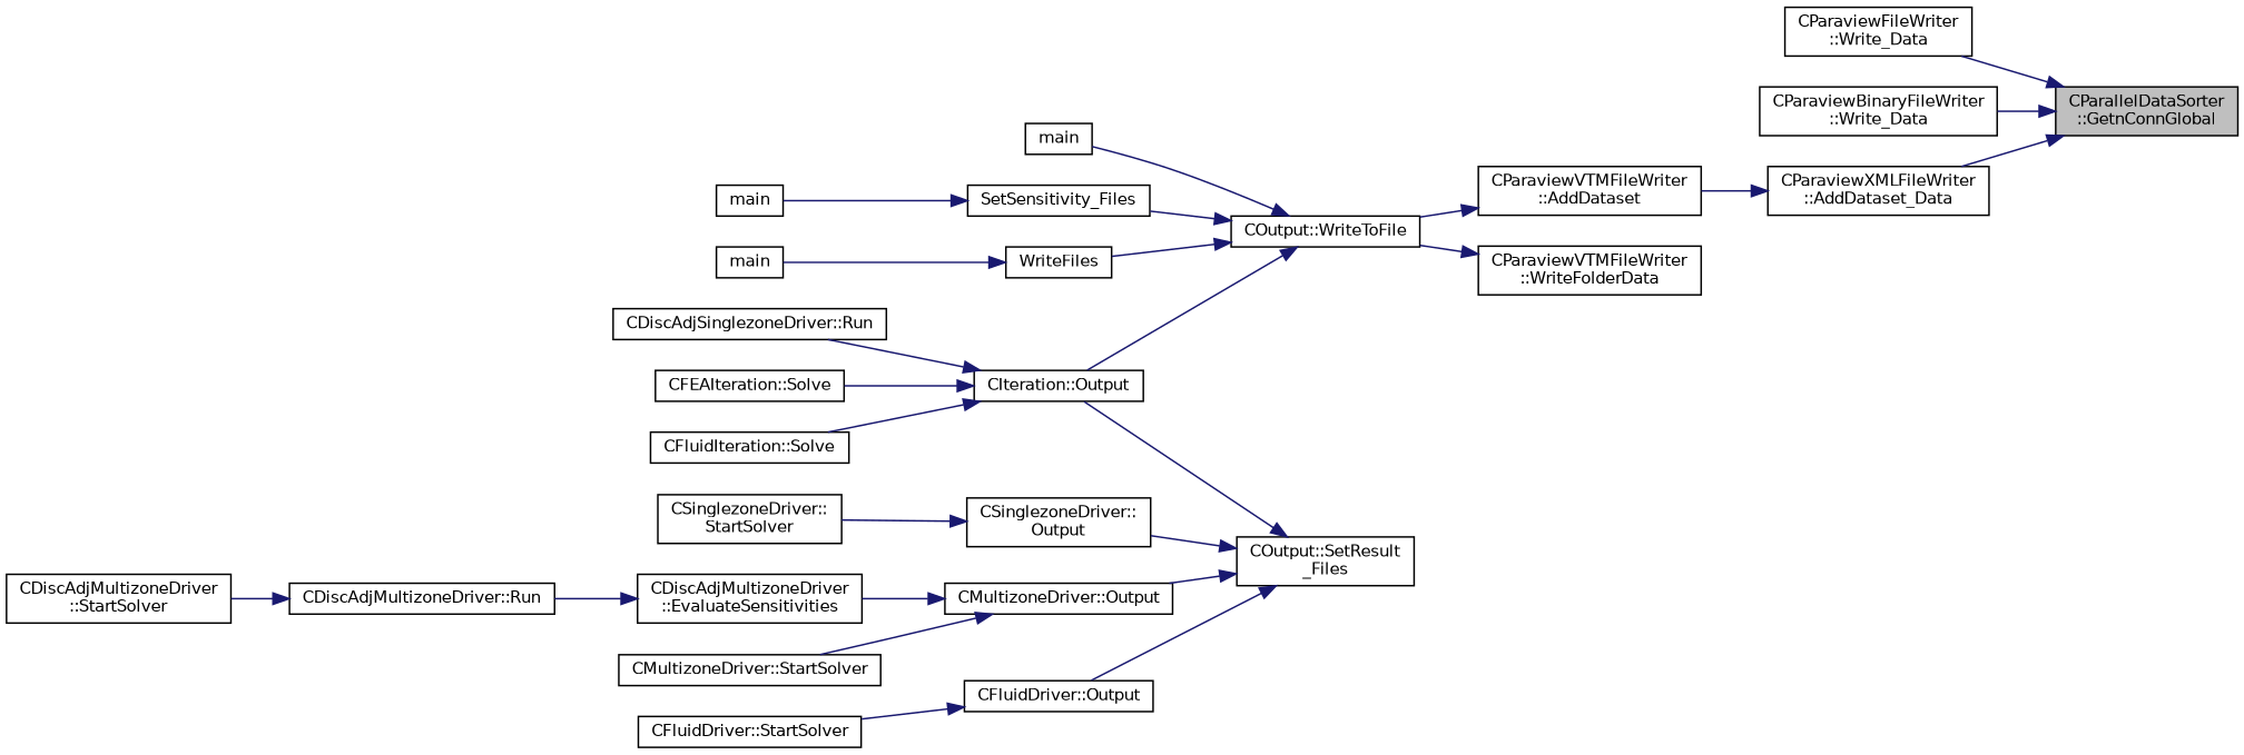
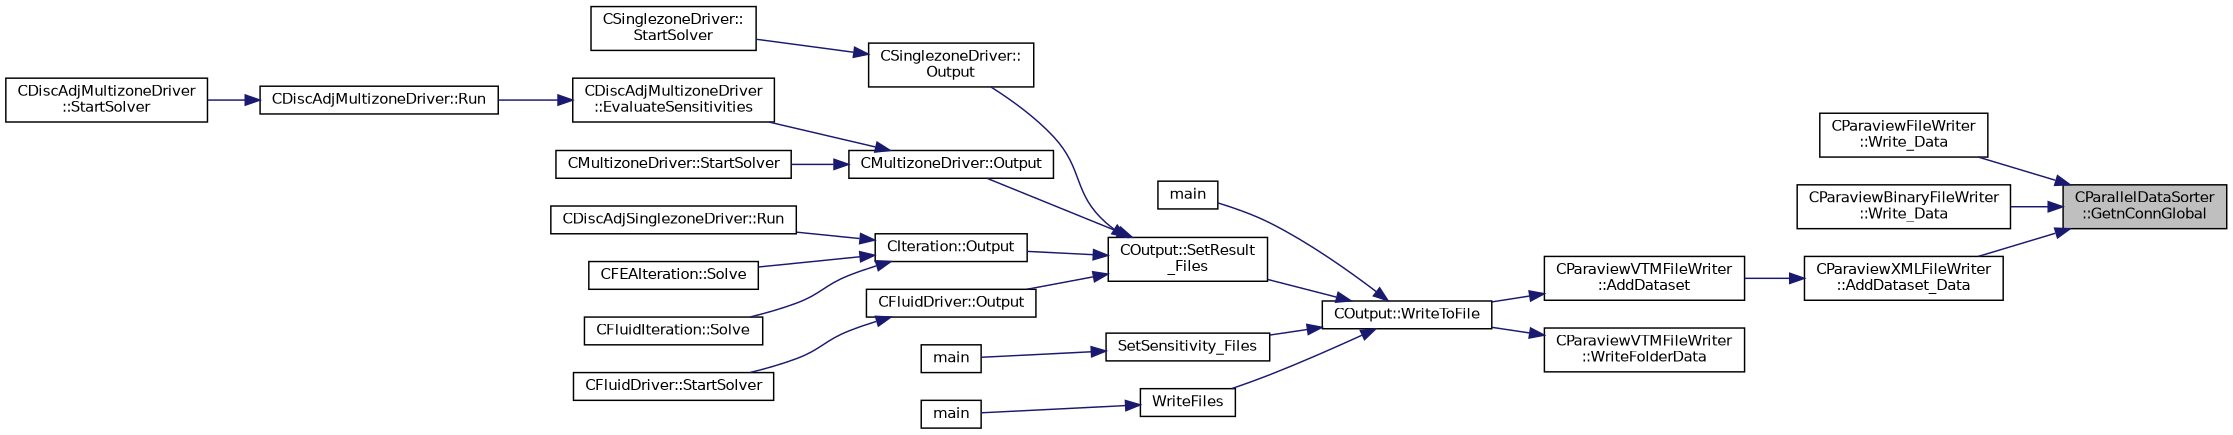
  digraph {
    rankdir=RL
    node [color=black fillcolor=white fontname=Helvetica fontsize=10 shape=record style=filled]
    edge [color=midnightblue dir=back fontname=Helvetica fontsize=10 labelfontname=Helvetica labelfontsize=10 style=solid]
    n1 [fillcolor=grey75 fontcolor=black height=0.2 label="CParallelDataSorter\l::GetnConnGlobal" width=0.4]
    n2 [height=0.2 label="CParaviewFileWriter\l::Write_Data" width=0.4]
    n3 [height=0.2 label="CParaviewBinaryFileWriter\l::Write_Data" width=0.4]
    n4 [height=0.2 label="CParaviewXMLFileWriter\l::AddDataset_Data" width=0.4]
    n5 [height=0.2 label="CParaviewVTMFileWriter\l::AddDataset" width=0.4]
    n6 [height=0.2 label="COutput::WriteToFile" width=0.4]
    n7 [height=0.2 label="CParaviewVTMFileWriter\l::WriteFolderData" width=0.4]
    n8 [height=0.2 label=main width=0.4]
    n9 [height=0.2 label="COutput::SetResult\l_Files" width=0.4]
    n10 [height=0.2 label=SetSensitivity_Files width=0.4]
    n11 [height=0.2 label=WriteFiles width=0.4]
    n12 [height=0.2 label="CSinglezoneDriver::\lOutput" width=0.4]
    n13 [height=0.2 label="CMultizoneDriver::Output" width=0.4]
    n14 [height=0.2 label="CIteration::Output" width=0.4]
    n15 [height=0.2 label="CFluidDriver::Output" width=0.4]
    n16 [height=0.2 label=main width=0.4]
    n17 [height=0.2 label=main width=0.4]
    n18 [height=0.2 label="CSinglezoneDriver::\lStartSolver" width=0.4]
    n19 [height=0.2 label="CDiscAdjMultizoneDriver\l::EvaluateSensitivities" width=0.4]
    n20 [height=0.2 label="CMultizoneDriver::StartSolver" width=0.4]
    n21 [height=0.2 label="CDiscAdjSinglezoneDriver::Run" width=0.4]
    n22 [height=0.2 label="CFEAIteration::Solve" width=0.4]
    n23 [height=0.2 label="CFluidIteration::Solve" width=0.4]
    n24 [height=0.2 label="CFluidDriver::StartSolver" width=0.4]
    n25 [height=0.2 label="CDiscAdjMultizoneDriver::Run" width=0.4]
    n26 [height=0.2 label="CDiscAdjMultizoneDriver\l::StartSolver" width=0.4]
    n1 -> n2
    n1 -> n3
    n1 -> n4
    n4 -> n5
    n5 -> n6
    n6 -> n8
-   n6 -> n14
+   n6 -> n9
    n6 -> n10
    n6 -> n11
    n7 -> n6
    n9 -> n12
    n9 -> n13
    n9 -> n14
    n9 -> n15
    n10 -> n16
    n11 -> n17
    n12 -> n18
    n13 -> n19
    n13 -> n20
    n14 -> n21
    n14 -> n22
    n14 -> n23
    n15 -> n24
    n19 -> n25
    n25 -> n26
  }
